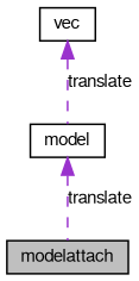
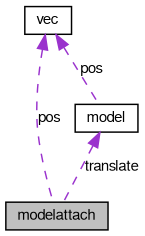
  digraph {
    node [color=black fillcolor=white fontname=FreeSans fontsize=10 shape=record style=filled]
    edge [color=darkorchid3 dir=back fontname=FreeSans fontsize=10 labelfontname=FreeSans labelfontsize=10 style=dashed]
    n1 [fillcolor=grey75 fontcolor=black height=0.2 label=modelattach width=0.4]
    n2 [height=0.2 label=model width=0.4]
    n3 [height=0.2 label=vec width=0.4]
    n2 -> n1 [label=translate]
-   n3 -> n2 [label=translate]
+   n3 -> n1 [label=pos]
+   n3 -> n2 [label=pos]
  }
